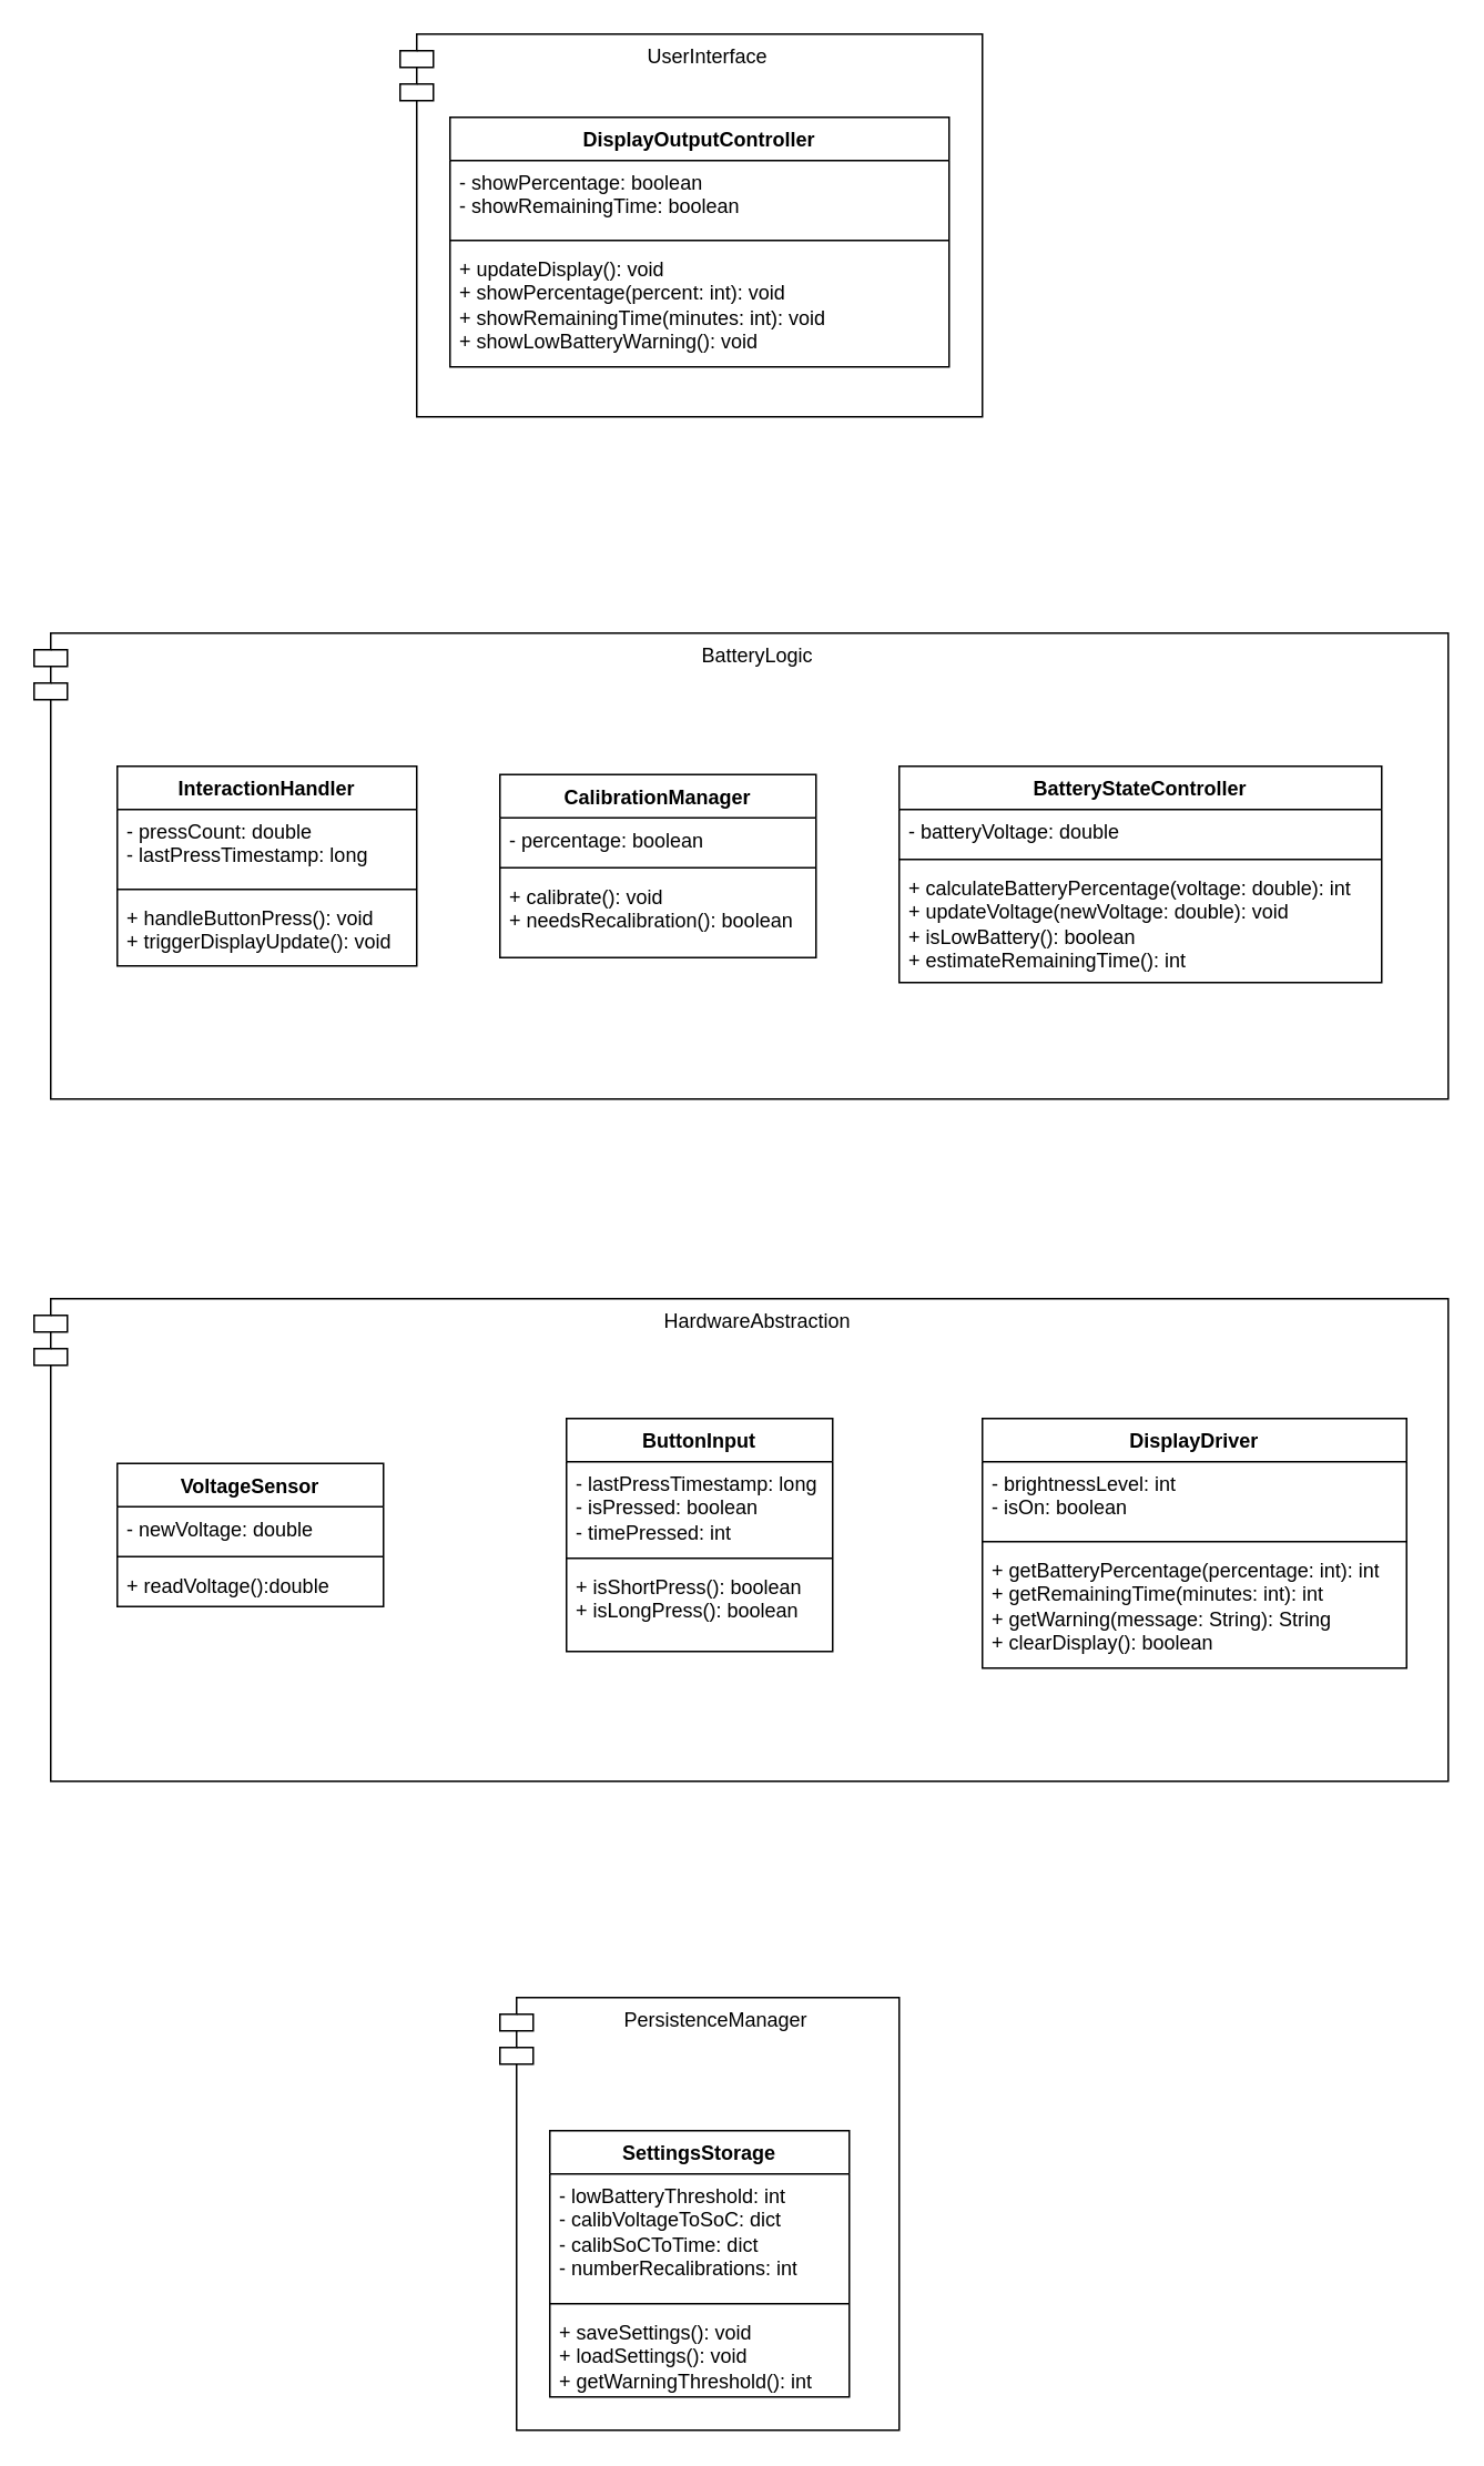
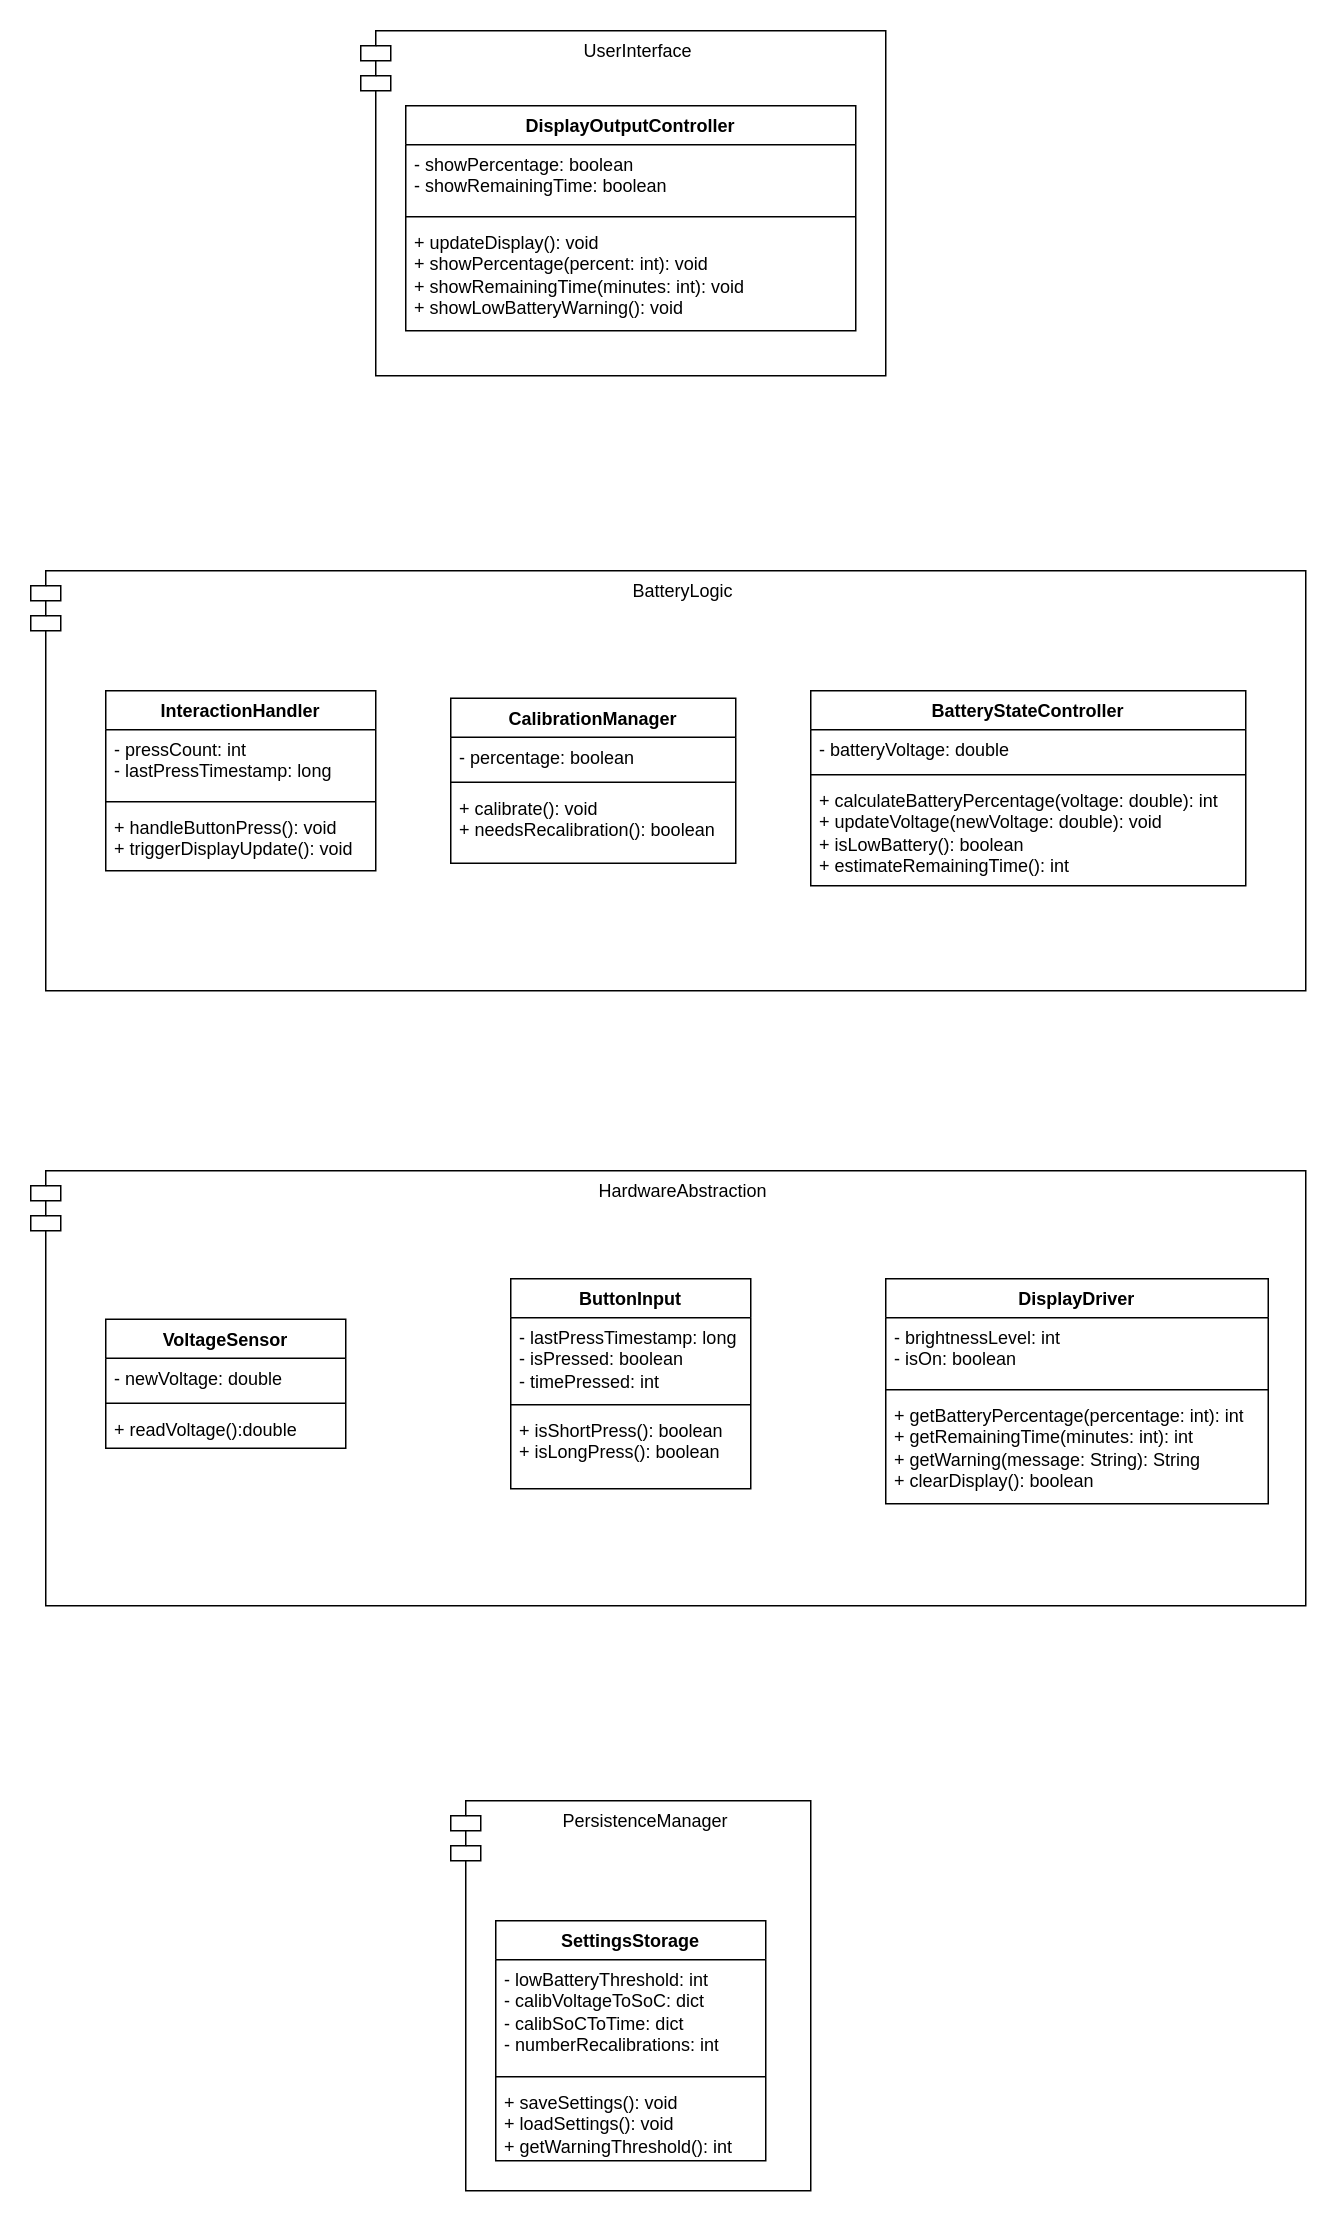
  <mxCell id="0" />
  <mxCell id="1" parent="0" />
  <mxCell id="2" value="PersistenceManager" style="shape=module;align=left;spacingLeft=20;align=center;verticalAlign=top;whiteSpace=wrap;html=1;" vertex="1" parent="1"><mxGeometry x="300" y="1200" width="240" height="260" as="geometry" /></mxCell>
  <mxCell id="3" value="HardwareAbstraction" style="shape=module;align=left;spacingLeft=20;align=center;verticalAlign=top;whiteSpace=wrap;html=1;" vertex="1" parent="1"><mxGeometry x="20" y="780" width="850" height="290" as="geometry" /></mxCell>
  <mxCell id="4" value="BatteryLogic" style="shape=module;align=left;spacingLeft=20;align=center;verticalAlign=top;whiteSpace=wrap;html=1;" vertex="1" parent="1"><mxGeometry x="20" y="380" width="850" height="280" as="geometry" /></mxCell>
  <mxCell id="5" value="UserInterface" style="shape=module;align=left;spacingLeft=20;align=center;verticalAlign=top;whiteSpace=wrap;html=1;" vertex="1" parent="1"><mxGeometry x="240" y="20" width="350" height="230" as="geometry" /></mxCell>
  <mxCell id="6" value="DisplayOutputController" style="swimlane;fontStyle=1;align=center;verticalAlign=top;childLayout=stackLayout;horizontal=1;startSize=26;horizontalStack=0;resizeParent=1;resizeParentMax=0;resizeLast=0;collapsible=1;marginBottom=0;whiteSpace=wrap;html=1;" vertex="1" parent="1"><mxGeometry x="270" y="70" width="300" height="150" as="geometry" /></mxCell>
  <mxCell id="7" value="- showPercentage: boolean&lt;div&gt;- showRemainingTime: boolean&lt;/div&gt;" style="text;strokeColor=none;fillColor=none;align=left;verticalAlign=top;spacingLeft=4;spacingRight=4;overflow=hidden;rotatable=0;points=[[0,0.5],[1,0.5]];portConstraint=eastwest;whiteSpace=wrap;html=1;" vertex="1" parent="6"><mxGeometry y="26" width="300" height="44" as="geometry" /></mxCell>
  <mxCell id="8" value="" style="line;strokeWidth=1;fillColor=none;align=left;verticalAlign=middle;spacingTop=-1;spacingLeft=3;spacingRight=3;rotatable=0;labelPosition=right;points=[];portConstraint=eastwest;strokeColor=inherit;" vertex="1" parent="6"><mxGeometry y="70" width="300" height="8" as="geometry" /></mxCell>
  <mxCell id="9" value="+ updateDisplay(): void&lt;div&gt;+ showPercentage(percent: int): void&lt;/div&gt;&lt;div&gt;+ showRemainingTime(minutes: int): void&lt;/div&gt;&lt;div&gt;+ showLowBatteryWarning(): void&lt;/div&gt;" style="text;strokeColor=none;fillColor=none;align=left;verticalAlign=top;spacingLeft=4;spacingRight=4;overflow=hidden;rotatable=0;points=[[0,0.5],[1,0.5]];portConstraint=eastwest;whiteSpace=wrap;html=1;" vertex="1" parent="6"><mxGeometry y="78" width="300" height="72" as="geometry" /></mxCell>
  <mxCell id="10" value="InteractionHandler" style="swimlane;fontStyle=1;align=center;verticalAlign=top;childLayout=stackLayout;horizontal=1;startSize=26;horizontalStack=0;resizeParent=1;resizeParentMax=0;resizeLast=0;collapsible=1;marginBottom=0;whiteSpace=wrap;html=1;" vertex="1" parent="1"><mxGeometry x="70" y="460" width="180" height="120" as="geometry" /></mxCell>
- <mxCell id="11" value="- pressCount: double&lt;div&gt;- lastPressTimestamp: long&lt;/div&gt;" style="text;strokeColor=none;fillColor=none;align=left;verticalAlign=top;spacingLeft=4;spacingRight=4;overflow=hidden;rotatable=0;points=[[0,0.5],[1,0.5]];portConstraint=eastwest;whiteSpace=wrap;html=1;" vertex="1" parent="10"><mxGeometry y="26" width="180" height="44" as="geometry" /></mxCell>
+ <mxCell id="11" value="- pressCount: int&lt;div&gt;- lastPressTimestamp: long&lt;/div&gt;" style="text;strokeColor=none;fillColor=none;align=left;verticalAlign=top;spacingLeft=4;spacingRight=4;overflow=hidden;rotatable=0;points=[[0,0.5],[1,0.5]];portConstraint=eastwest;whiteSpace=wrap;html=1;" vertex="1" parent="10"><mxGeometry y="26" width="180" height="44" as="geometry" /></mxCell>
  <mxCell id="12" value="" style="line;strokeWidth=1;fillColor=none;align=left;verticalAlign=middle;spacingTop=-1;spacingLeft=3;spacingRight=3;rotatable=0;labelPosition=right;points=[];portConstraint=eastwest;strokeColor=inherit;" vertex="1" parent="10"><mxGeometry y="70" width="180" height="8" as="geometry" /></mxCell>
  <mxCell id="13" value="+ handleButtonPress(): void&lt;div&gt;+ triggerDisplayUpdate(): void&lt;/div&gt;" style="text;strokeColor=none;fillColor=none;align=left;verticalAlign=top;spacingLeft=4;spacingRight=4;overflow=hidden;rotatable=0;points=[[0,0.5],[1,0.5]];portConstraint=eastwest;whiteSpace=wrap;html=1;" vertex="1" parent="10"><mxGeometry y="78" width="180" height="42" as="geometry" /></mxCell>
  <mxCell id="14" value="CalibrationManager" style="swimlane;fontStyle=1;align=center;verticalAlign=top;childLayout=stackLayout;horizontal=1;startSize=26;horizontalStack=0;resizeParent=1;resizeParentMax=0;resizeLast=0;collapsible=1;marginBottom=0;whiteSpace=wrap;html=1;" vertex="1" parent="1"><mxGeometry x="300" y="465" width="190" height="110" as="geometry" /></mxCell>
  <mxCell id="15" value="- percentage: boolean" style="text;strokeColor=none;fillColor=none;align=left;verticalAlign=top;spacingLeft=4;spacingRight=4;overflow=hidden;rotatable=0;points=[[0,0.5],[1,0.5]];portConstraint=eastwest;whiteSpace=wrap;html=1;" vertex="1" parent="14"><mxGeometry y="26" width="190" height="26" as="geometry" /></mxCell>
  <mxCell id="16" value="" style="line;strokeWidth=1;fillColor=none;align=left;verticalAlign=middle;spacingTop=-1;spacingLeft=3;spacingRight=3;rotatable=0;labelPosition=right;points=[];portConstraint=eastwest;strokeColor=inherit;" vertex="1" parent="14"><mxGeometry y="52" width="190" height="8" as="geometry" /></mxCell>
  <mxCell id="17" value="+ calibrate(): void&lt;div&gt;+ needsRecalibration(): boolean&lt;/div&gt;" style="text;strokeColor=none;fillColor=none;align=left;verticalAlign=top;spacingLeft=4;spacingRight=4;overflow=hidden;rotatable=0;points=[[0,0.5],[1,0.5]];portConstraint=eastwest;whiteSpace=wrap;html=1;" vertex="1" parent="14"><mxGeometry y="60" width="190" height="50" as="geometry" /></mxCell>
  <mxCell id="18" value="BatteryStateController" style="swimlane;fontStyle=1;align=center;verticalAlign=top;childLayout=stackLayout;horizontal=1;startSize=26;horizontalStack=0;resizeParent=1;resizeParentMax=0;resizeLast=0;collapsible=1;marginBottom=0;whiteSpace=wrap;html=1;" vertex="1" parent="1"><mxGeometry x="540" y="460" width="290" height="130" as="geometry" /></mxCell>
  <mxCell id="19" value="- batteryVoltage: double" style="text;strokeColor=none;fillColor=none;align=left;verticalAlign=top;spacingLeft=4;spacingRight=4;overflow=hidden;rotatable=0;points=[[0,0.5],[1,0.5]];portConstraint=eastwest;whiteSpace=wrap;html=1;" vertex="1" parent="18"><mxGeometry y="26" width="290" height="26" as="geometry" /></mxCell>
  <mxCell id="20" value="" style="line;strokeWidth=1;fillColor=none;align=left;verticalAlign=middle;spacingTop=-1;spacingLeft=3;spacingRight=3;rotatable=0;labelPosition=right;points=[];portConstraint=eastwest;strokeColor=inherit;" vertex="1" parent="18"><mxGeometry y="52" width="290" height="8" as="geometry" /></mxCell>
  <mxCell id="21" value="+ calculateBatteryPercentage(voltage: double): int&lt;div&gt;+ updateVoltage(newVoltage: double): void&lt;/div&gt;&lt;div&gt;+ isLowBattery(): boolean&lt;/div&gt;&lt;div&gt;+ estimateRemainingTime(): int&lt;/div&gt;" style="text;strokeColor=none;fillColor=none;align=left;verticalAlign=top;spacingLeft=4;spacingRight=4;overflow=hidden;rotatable=0;points=[[0,0.5],[1,0.5]];portConstraint=eastwest;whiteSpace=wrap;html=1;" vertex="1" parent="18"><mxGeometry y="60" width="290" height="70" as="geometry" /></mxCell>
  <mxCell id="22" value="VoltageSensor" style="swimlane;fontStyle=1;align=center;verticalAlign=top;childLayout=stackLayout;horizontal=1;startSize=26;horizontalStack=0;resizeParent=1;resizeParentMax=0;resizeLast=0;collapsible=1;marginBottom=0;whiteSpace=wrap;html=1;" vertex="1" parent="1"><mxGeometry x="70" y="879" width="160" height="86" as="geometry" /></mxCell>
  <mxCell id="23" value="- newVoltage: double" style="text;strokeColor=none;fillColor=none;align=left;verticalAlign=top;spacingLeft=4;spacingRight=4;overflow=hidden;rotatable=0;points=[[0,0.5],[1,0.5]];portConstraint=eastwest;whiteSpace=wrap;html=1;" vertex="1" parent="22"><mxGeometry y="26" width="160" height="26" as="geometry" /></mxCell>
  <mxCell id="24" value="" style="line;strokeWidth=1;fillColor=none;align=left;verticalAlign=middle;spacingTop=-1;spacingLeft=3;spacingRight=3;rotatable=0;labelPosition=right;points=[];portConstraint=eastwest;strokeColor=inherit;" vertex="1" parent="22"><mxGeometry y="52" width="160" height="8" as="geometry" /></mxCell>
  <mxCell id="25" value="+ readVoltage():double" style="text;strokeColor=none;fillColor=none;align=left;verticalAlign=top;spacingLeft=4;spacingRight=4;overflow=hidden;rotatable=0;points=[[0,0.5],[1,0.5]];portConstraint=eastwest;whiteSpace=wrap;html=1;" vertex="1" parent="22"><mxGeometry y="60" width="160" height="26" as="geometry" /></mxCell>
  <mxCell id="26" value="ButtonInput" style="swimlane;fontStyle=1;align=center;verticalAlign=top;childLayout=stackLayout;horizontal=1;startSize=26;horizontalStack=0;resizeParent=1;resizeParentMax=0;resizeLast=0;collapsible=1;marginBottom=0;whiteSpace=wrap;html=1;" vertex="1" parent="1"><mxGeometry x="340" y="852" width="160" height="140" as="geometry" /></mxCell>
  <mxCell id="27" value="- lastPressTimestamp: long&lt;div&gt;- isPressed: boolean&lt;/div&gt;&lt;div&gt;- timePressed: int&lt;/div&gt;" style="text;strokeColor=none;fillColor=none;align=left;verticalAlign=top;spacingLeft=4;spacingRight=4;overflow=hidden;rotatable=0;points=[[0,0.5],[1,0.5]];portConstraint=eastwest;whiteSpace=wrap;html=1;" vertex="1" parent="26"><mxGeometry y="26" width="160" height="54" as="geometry" /></mxCell>
  <mxCell id="28" value="" style="line;strokeWidth=1;fillColor=none;align=left;verticalAlign=middle;spacingTop=-1;spacingLeft=3;spacingRight=3;rotatable=0;labelPosition=right;points=[];portConstraint=eastwest;strokeColor=inherit;" vertex="1" parent="26"><mxGeometry y="80" width="160" height="8" as="geometry" /></mxCell>
  <mxCell id="29" value="+ isShortPress(): boolean&lt;div&gt;+ isLongPress(): boolean&lt;/div&gt;" style="text;strokeColor=none;fillColor=none;align=left;verticalAlign=top;spacingLeft=4;spacingRight=4;overflow=hidden;rotatable=0;points=[[0,0.5],[1,0.5]];portConstraint=eastwest;whiteSpace=wrap;html=1;" vertex="1" parent="26"><mxGeometry y="88" width="160" height="52" as="geometry" /></mxCell>
  <mxCell id="30" value="DisplayDriver" style="swimlane;fontStyle=1;align=center;verticalAlign=top;childLayout=stackLayout;horizontal=1;startSize=26;horizontalStack=0;resizeParent=1;resizeParentMax=0;resizeLast=0;collapsible=1;marginBottom=0;whiteSpace=wrap;html=1;" vertex="1" parent="1"><mxGeometry x="590" y="852" width="255" height="150" as="geometry" /></mxCell>
  <mxCell id="31" value="- brightnessLevel: int&lt;div&gt;- isOn: boolean&lt;/div&gt;" style="text;strokeColor=none;fillColor=none;align=left;verticalAlign=top;spacingLeft=4;spacingRight=4;overflow=hidden;rotatable=0;points=[[0,0.5],[1,0.5]];portConstraint=eastwest;whiteSpace=wrap;html=1;" vertex="1" parent="30"><mxGeometry y="26" width="255" height="44" as="geometry" /></mxCell>
  <mxCell id="32" value="" style="line;strokeWidth=1;fillColor=none;align=left;verticalAlign=middle;spacingTop=-1;spacingLeft=3;spacingRight=3;rotatable=0;labelPosition=right;points=[];portConstraint=eastwest;strokeColor=inherit;" vertex="1" parent="30"><mxGeometry y="70" width="255" height="8" as="geometry" /></mxCell>
  <mxCell id="33" value="+ getBatteryPercentage(percentage: int): int&lt;div&gt;+ getRemainingTime(minutes: int): int&lt;/div&gt;&lt;div&gt;+ getWarning(message: String): String&lt;/div&gt;&lt;div&gt;+ clearDisplay(): boolean&lt;/div&gt;" style="text;strokeColor=none;fillColor=none;align=left;verticalAlign=top;spacingLeft=4;spacingRight=4;overflow=hidden;rotatable=0;points=[[0,0.5],[1,0.5]];portConstraint=eastwest;whiteSpace=wrap;html=1;" vertex="1" parent="30"><mxGeometry y="78" width="255" height="72" as="geometry" /></mxCell>
  <mxCell id="34" value="SettingsStorage" style="swimlane;fontStyle=1;align=center;verticalAlign=top;childLayout=stackLayout;horizontal=1;startSize=26;horizontalStack=0;resizeParent=1;resizeParentMax=0;resizeLast=0;collapsible=1;marginBottom=0;whiteSpace=wrap;html=1;" vertex="1" parent="1"><mxGeometry x="330" y="1280" width="180" height="160" as="geometry" /></mxCell>
  <mxCell id="35" value="- lowBatteryThreshold: int&lt;div&gt;- calibVoltageToSoC: dict&lt;/div&gt;&lt;div&gt;- calibSoCToTime: dict&lt;/div&gt;&lt;div&gt;- numberRecalibrations: int&lt;/div&gt;" style="text;strokeColor=none;fillColor=none;align=left;verticalAlign=top;spacingLeft=4;spacingRight=4;overflow=hidden;rotatable=0;points=[[0,0.5],[1,0.5]];portConstraint=eastwest;whiteSpace=wrap;html=1;" vertex="1" parent="34"><mxGeometry y="26" width="180" height="74" as="geometry" /></mxCell>
  <mxCell id="36" value="" style="line;strokeWidth=1;fillColor=none;align=left;verticalAlign=middle;spacingTop=-1;spacingLeft=3;spacingRight=3;rotatable=0;labelPosition=right;points=[];portConstraint=eastwest;strokeColor=inherit;" vertex="1" parent="34"><mxGeometry y="100" width="180" height="8" as="geometry" /></mxCell>
  <mxCell id="37" value="+ saveSettings(): void&lt;div&gt;+ loadSettings(): void&lt;/div&gt;&lt;div&gt;+ getWarningThreshold(): int&lt;/div&gt;" style="text;strokeColor=none;fillColor=none;align=left;verticalAlign=top;spacingLeft=4;spacingRight=4;overflow=hidden;rotatable=0;points=[[0,0.5],[1,0.5]];portConstraint=eastwest;whiteSpace=wrap;html=1;" vertex="1" parent="34"><mxGeometry y="108" width="180" height="52" as="geometry" /></mxCell>
